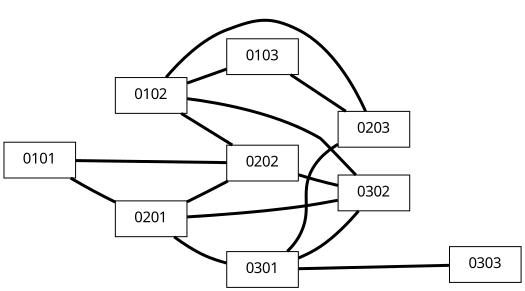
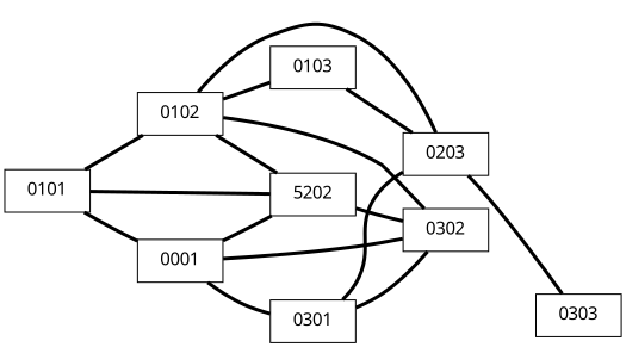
  graph {
    fontname="Noto Sans"
    rankdir=LR
    node [color=black fillcolor=white fontname="Noto Sans" fontsize=15 shape=box style=filled]
    edge [fontname="Noto Sans" fontsize=15 penwidth=3]
    0101 [width=1.000000]
    0102 [width=1.000000]
-   0202 [width=1.000000]
-   0201 [width=1.000000]
+   0202 [width=1.000000 label=5202]
+   0201 [width=1.000000 label=0001]
    0103 [width=1.000000]
    0203 [width=1.000000]
    0302 [width=1.000000]
    0301 [width=1.000000]
    0303 [width=1.000000]
    subgraph sub_1 {
    }
+   0101 -- 0102 [label=" "]
    0101 -- 0202 [label=" "]
    0101 -- 0201 [label=" "]
    0102 -- 0202 [label=" "]
    0102 -- 0103 [label=" "]
    0102 -- 0203 [label=" "]
    0202 -- 0302 [label=" "]
    0201 -- 0202 [label=" "]
    0201 -- 0302 [label=" "]
    0201 -- 0301 [label=" "]
    0103 -- 0203 [label=" "]
-   0301 -- 0303 [label=" "]
+   0203 -- 0303 [label=" "]
    0302 -- 0102 [label=" "]
    0301 -- 0203 [label=" "]
    0301 -- 0302 [label=" "]
  }
